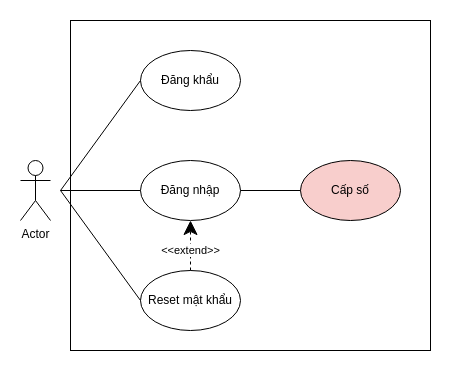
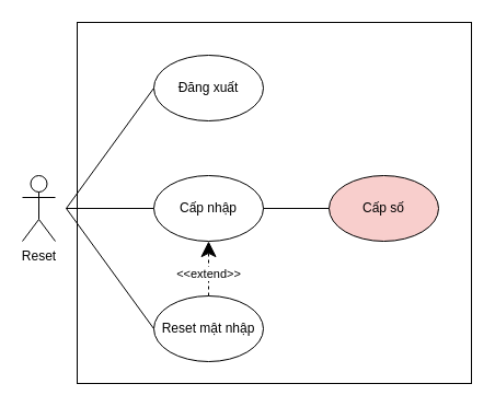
  <mxCell id="0" />
  <mxCell id="1" parent="0" />
  <mxCell id="2" value="" style="rounded=0;whiteSpace=wrap;html=1;" parent="1" vertex="1"><mxGeometry x="70" y="20" width="360" height="330" as="geometry" /></mxCell>
- <mxCell id="3" value="Actor" style="shape=umlActor;verticalLabelPosition=bottom;verticalAlign=top;html=1;outlineConnect=0;" parent="1" vertex="1"><mxGeometry x="20" y="160" width="30" height="60" as="geometry" /></mxCell>
- <mxCell id="4" value="Đăng nhập" style="ellipse;whiteSpace=wrap;html=1;" parent="1" vertex="1"><mxGeometry x="140" y="160" width="100" height="60" as="geometry" /></mxCell>
- <mxCell id="5" value="Đăng khẩu" style="ellipse;whiteSpace=wrap;html=1;" parent="1" vertex="1"><mxGeometry x="140" y="50" width="100" height="60" as="geometry" /></mxCell>
+ <mxCell id="3" value="Reset" style="shape=umlActor;verticalLabelPosition=bottom;verticalAlign=top;html=1;outlineConnect=0;" parent="1" vertex="1"><mxGeometry x="20" y="160" width="30" height="60" as="geometry" /></mxCell>
+ <mxCell id="4" value="Cấp nhập" style="ellipse;whiteSpace=wrap;html=1;" parent="1" vertex="1"><mxGeometry x="140" y="160" width="100" height="60" as="geometry" /></mxCell>
+ <mxCell id="5" value="Đăng xuất" style="ellipse;whiteSpace=wrap;html=1;" parent="1" vertex="1"><mxGeometry x="140" y="50" width="100" height="60" as="geometry" /></mxCell>
  <mxCell id="6" value="Cấp số" style="ellipse;whiteSpace=wrap;html=1;fillColor=#f8cecc;" parent="1" vertex="1"><mxGeometry x="300" y="160" width="100" height="60" as="geometry" /></mxCell>
- <mxCell id="7" value="Reset mật khẩu" style="ellipse;whiteSpace=wrap;html=1;" parent="1" vertex="1"><mxGeometry x="140" y="270" width="100" height="60" as="geometry" /></mxCell>
+ <mxCell id="7" value="Reset mật nhập" style="ellipse;whiteSpace=wrap;html=1;" parent="1" vertex="1"><mxGeometry x="140" y="270" width="100" height="60" as="geometry" /></mxCell>
  <mxCell id="8" value="&amp;lt;&amp;lt;extend&amp;gt;&amp;gt;" style="endArrow=classic;endSize=12;dashed=1;html=1;rounded=0;exitX=0.5;exitY=0;exitDx=0;exitDy=0;entryX=0.5;entryY=1;entryDx=0;entryDy=0;" parent="1" source="7" target="4" edge="1"><mxGeometry x="-0.2" width="160" relative="1" as="geometry"><mxPoint x="340" y="100" as="sourcePoint" /><mxPoint x="500" y="100" as="targetPoint" /><mxPoint as="offset" /></mxGeometry></mxCell>
  <mxCell id="9" value="" style="endArrow=none;html=1;rounded=0;entryX=0;entryY=0.5;entryDx=0;entryDy=0;" edge="1" parent="1" target="7"><mxGeometry width="50" height="50" relative="1" as="geometry"><mxPoint x="60" y="190" as="sourcePoint" /><mxPoint x="110" y="150" as="targetPoint" /></mxGeometry></mxCell>
  <mxCell id="10" value="" style="endArrow=none;html=1;rounded=0;entryX=0;entryY=0.5;entryDx=0;entryDy=0;" edge="1" parent="1" target="4"><mxGeometry width="50" height="50" relative="1" as="geometry"><mxPoint x="60" y="190" as="sourcePoint" /><mxPoint x="110" y="150" as="targetPoint" /></mxGeometry></mxCell>
  <mxCell id="11" value="" style="endArrow=none;html=1;rounded=0;entryX=0;entryY=0.5;entryDx=0;entryDy=0;" edge="1" parent="1" target="5"><mxGeometry width="50" height="50" relative="1" as="geometry"><mxPoint x="60" y="190" as="sourcePoint" /><mxPoint x="110" y="140" as="targetPoint" /></mxGeometry></mxCell>
  <mxCell id="12" value="" style="endArrow=none;html=1;rounded=0;entryX=0;entryY=0.5;entryDx=0;entryDy=0;" edge="1" parent="1" target="6"><mxGeometry width="50" height="50" relative="1" as="geometry"><mxPoint x="240" y="190" as="sourcePoint" /><mxPoint x="290" y="140" as="targetPoint" /></mxGeometry></mxCell>
